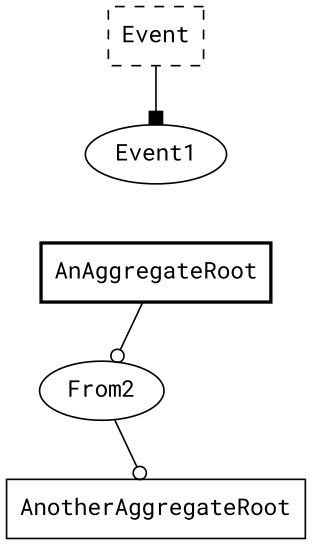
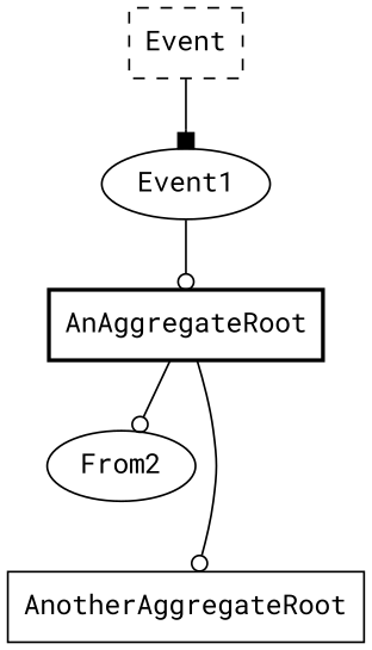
  digraph {
    fontname="Roboto Mono"
    splines=spline
    node [fontname="Roboto Mono" shape=box]
    edge [arrowhead=odot fontname="Roboto Mono" style=solid]
    AnAggregateRoot [style=bold]
    n2 [label=From2 shape=ellipse]
    AnotherAggregateRoot
    Event1 [shape=ellipse]
    n5 [label=Event style=dashed]
    AnAggregateRoot -> n2
-   n2 -> AnotherAggregateRoot
+   AnAggregateRoot -> AnotherAggregateRoot
+   Event1 -> AnAggregateRoot
    n5 -> Event1 [arrowhead=box]
  }
